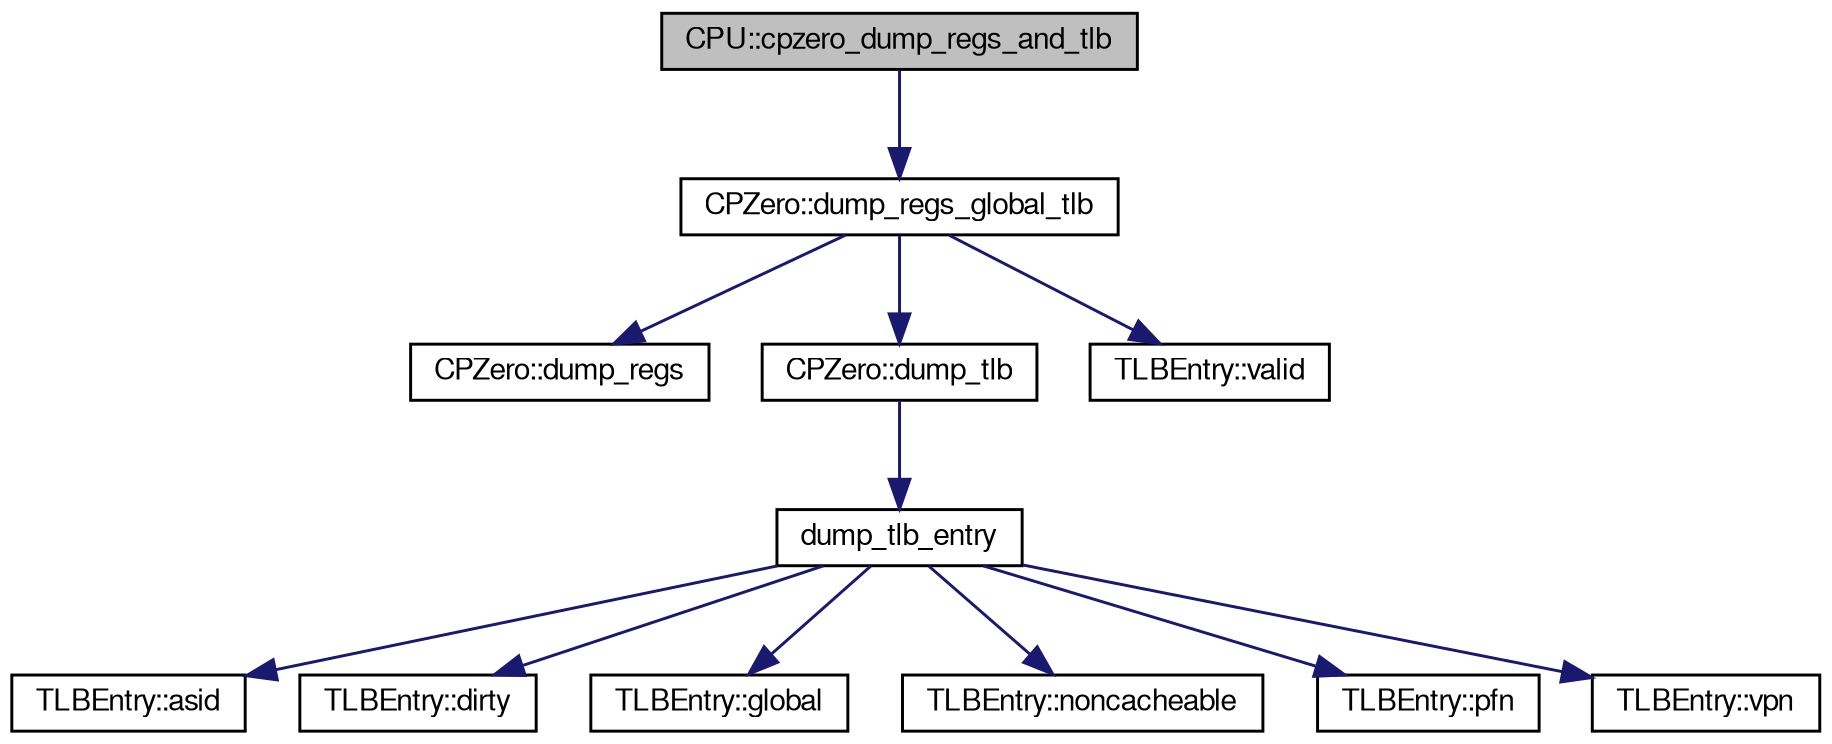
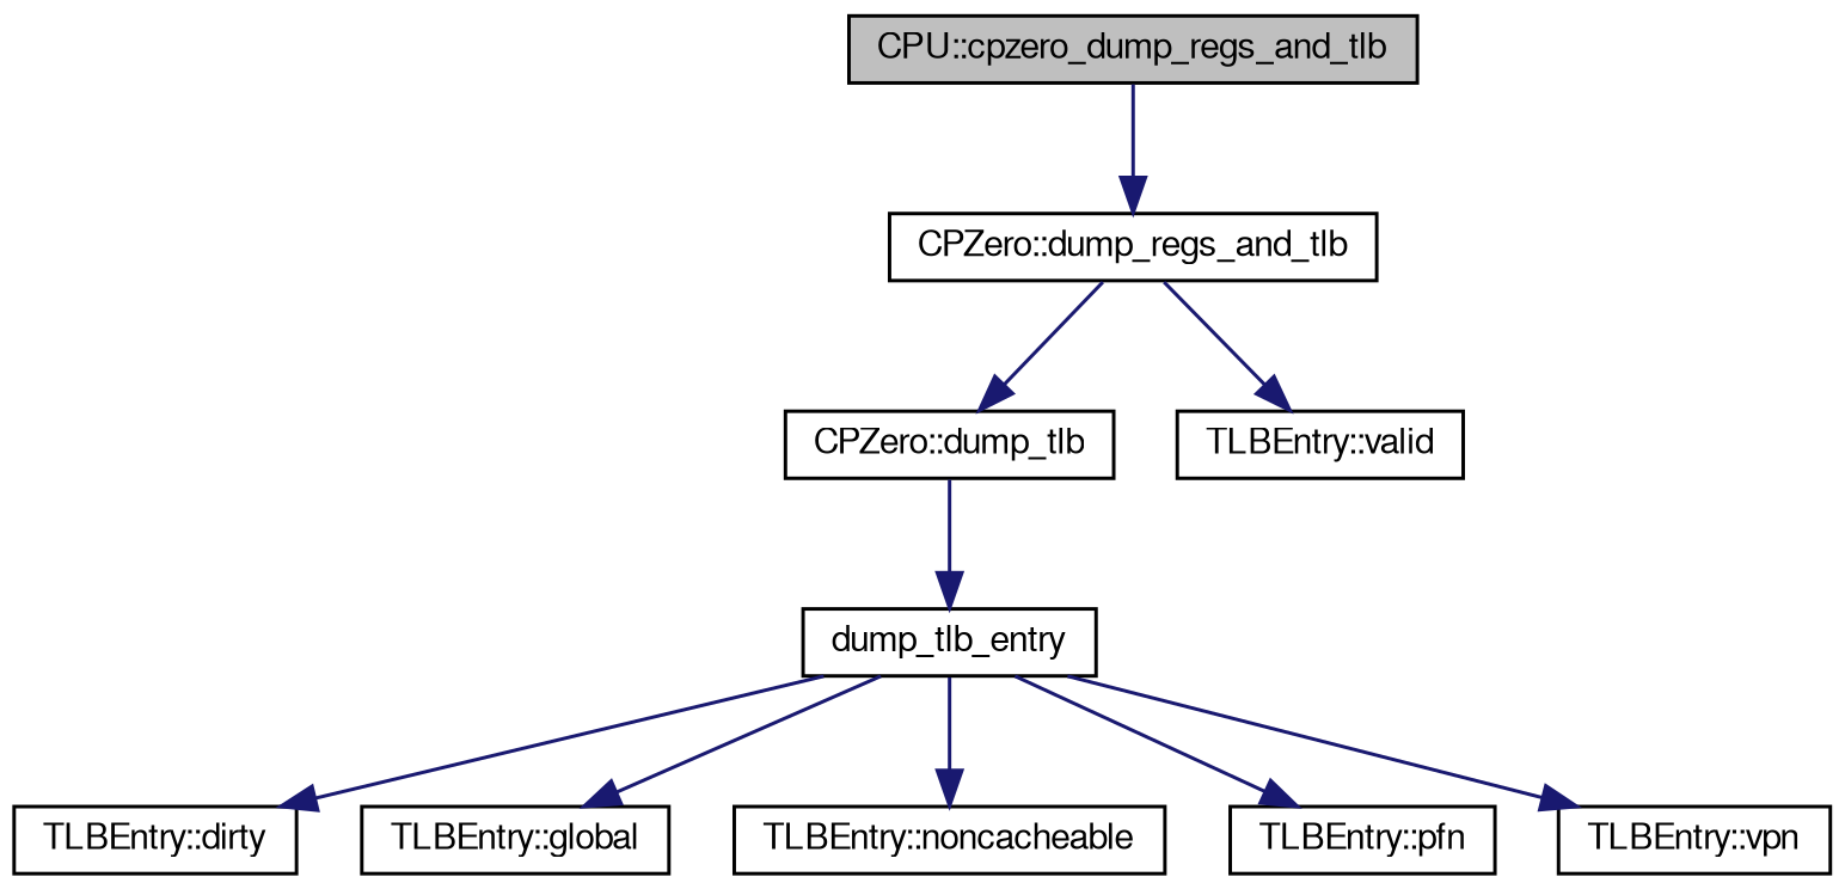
  digraph {
    rankdir=TB
    node [color=black fillcolor=white fontname=FreeSans fontsize=10 shape=record style=filled]
    edge [color=midnightblue fontname=FreeSans fontsize=10 labelfontname=FreeSans labelfontsize=10 style=solid]
    n1 [fillcolor=grey75 fontcolor=black height=0.2 label="CPU::cpzero_dump_regs_and_tlb" width=0.4]
-   n2 [height=0.2 label="CPZero::dump_regs_global_tlb" width=0.4]
-   n3 [height=0.2 label="CPZero::dump_regs" width=0.4]
+   n2 [height=0.2 label="CPZero::dump_regs_and_tlb" width=0.4]
    n4 [height=0.2 label="CPZero::dump_tlb" width=0.4]
    n5 [height=0.2 label="TLBEntry::valid" width=0.4]
    n6 [height=0.2 label=dump_tlb_entry width=0.4]
-   n7 [height=0.2 label="TLBEntry::asid" width=0.4]
    n8 [height=0.2 label="TLBEntry::dirty" width=0.4]
    n9 [height=0.2 label="TLBEntry::global" width=0.4]
    n10 [height=0.2 label="TLBEntry::noncacheable" width=0.4]
    n11 [height=0.2 label="TLBEntry::pfn" width=0.4]
    n12 [height=0.2 label="TLBEntry::vpn" width=0.4]
    n1 -> n2
-   n2 -> n3
    n2 -> n4
    n2 -> n5
    n4 -> n6
-   n6 -> n7
    n6 -> n8
    n6 -> n9
    n6 -> n10
    n6 -> n11
    n6 -> n12
  }
